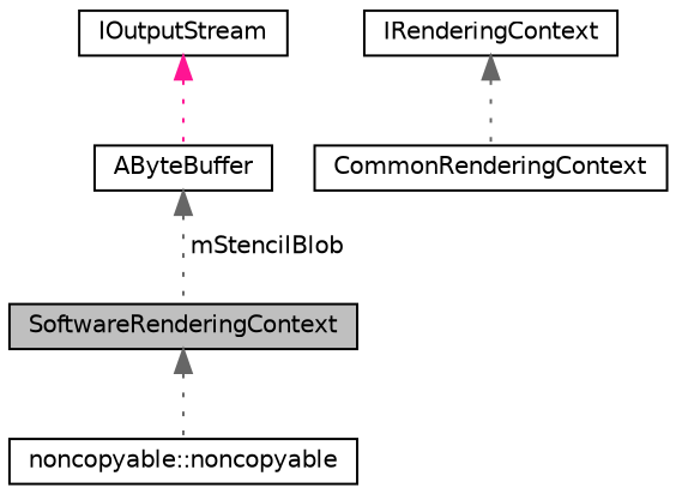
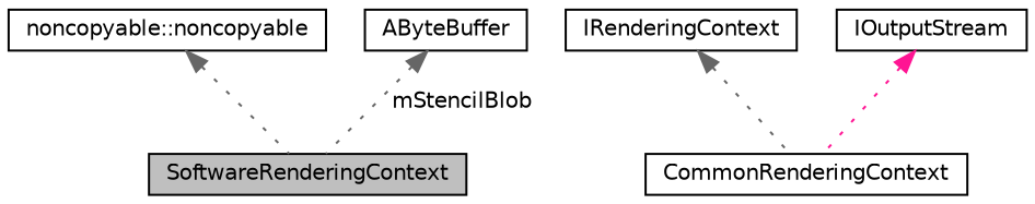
  digraph {
    node [color=black fillcolor=white fontname=Helvetica fontsize=10 shape=record style=filled]
    edge [color=gray40 dir=back fontname=Helvetica fontsize=10 labelfontname=Helvetica labelfontsize=10 style=dotted]
    n1 [fillcolor=grey75 fontcolor=black height=0.2 label=SoftwareRenderingContext width=0.4]
    n2 [height=0.2 label="noncopyable::noncopyable" width=0.4]
    n3 [height=0.2 label=CommonRenderingContext width=0.4]
    n4 [height=0.2 label=IRenderingContext width=0.4]
    n5 [height=0.2 label=AByteBuffer width=0.4]
    n6 [height=0.2 label=IOutputStream width=0.4]
-   n1 -> n2
+   n2 -> n1
    n4 -> n3
    n5 -> n1 [label=" mStencilBlob"]
-   n6 -> n5 [color=deeppink]
+   n6 -> n3 [color=deeppink]
  }
